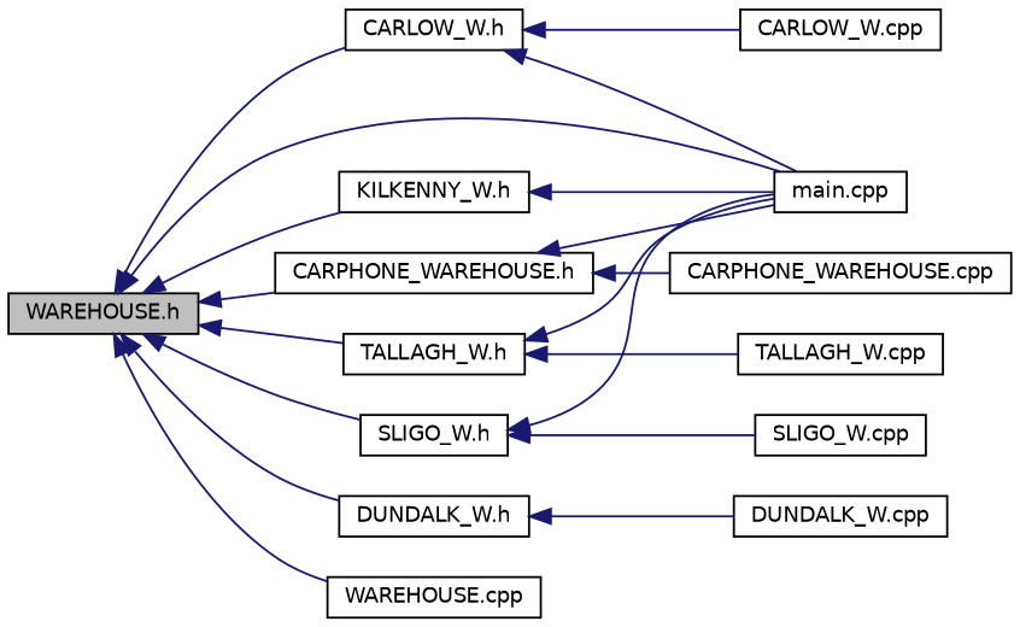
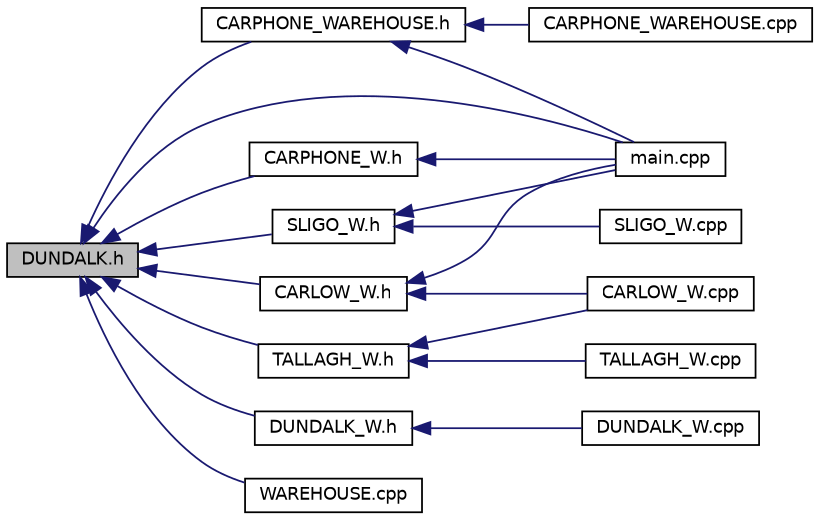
  digraph {
    rankdir=LR
    node [color=black fillcolor=white fontname=Helvetica fontsize=10 shape=record style=filled]
    edge [color=midnightblue dir=back fontname=Helvetica fontsize=10 labelfontname=Helvetica labelfontsize=10 style=solid]
-   n1 [fillcolor=grey75 fontcolor=black height=0.2 label="WAREHOUSE.h" width=0.4]
+   n1 [fillcolor=grey75 fontcolor=black height=0.2 label="DUNDALK.h" width=0.4]
    n2 [height=0.2 label="CARLOW_W.h" width=0.4]
    n3 [height=0.2 label="main.cpp" width=0.4]
    n4 [height=0.2 label="CARPHONE_WAREHOUSE.h" width=0.4]
    n5 [height=0.2 label="DUNDALK_W.h" width=0.4]
-   n6 [height=0.2 label="KILKENNY_W.h" width=0.4]
+   n6 [height=0.2 label="CARPHONE_W.h" width=0.4]
    n7 [height=0.2 label="TALLAGH_W.h" width=0.4]
    n8 [height=0.2 label="SLIGO_W.h" width=0.4]
    n9 [height=0.2 label="WAREHOUSE.cpp" width=0.4]
    n10 [height=0.2 label="CARLOW_W.cpp" width=0.4]
    n11 [height=0.2 label="CARPHONE_WAREHOUSE.cpp" width=0.4]
    n12 [height=0.2 label="DUNDALK_W.cpp" width=0.4]
    n13 [height=0.2 label="TALLAGH_W.cpp" width=0.4]
    n14 [height=0.2 label="SLIGO_W.cpp" width=0.4]
    n1 -> n2
    n1 -> n3
    n1 -> n4
    n1 -> n5
    n1 -> n6
    n1 -> n7
    n1 -> n8
    n1 -> n9
    n2 -> n3
    n2 -> n10
    n4 -> n3
    n4 -> n11
    n5 -> n12
    n6 -> n3
-   n7 -> n3
+   n7 -> n10
    n7 -> n13
    n8 -> n3
    n8 -> n14
  }
